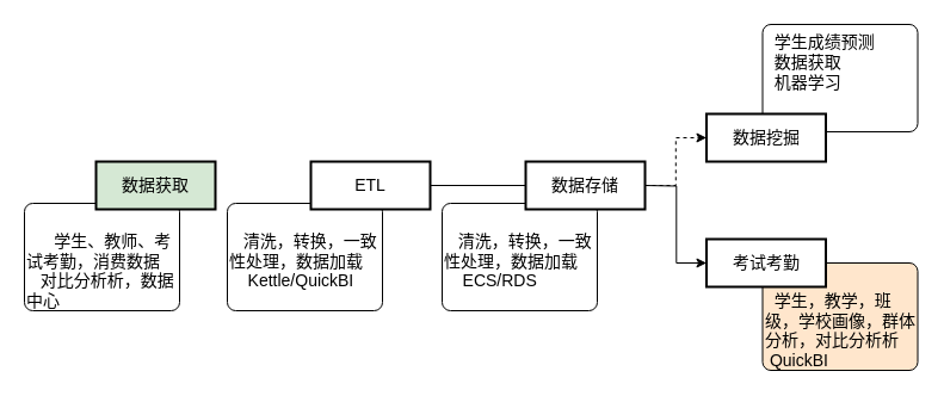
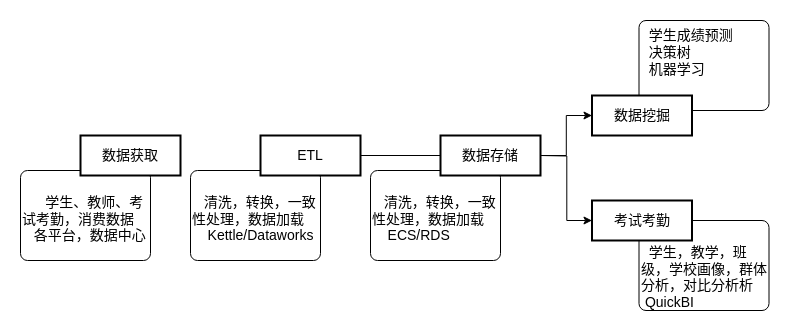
  <mxCell id="0" />
  <mxCell id="1" parent="0" />
- <mxCell id="2" value="&amp;nbsp; &lt;br&gt;&amp;nbsp; &amp;nbsp;清洗，转换，一致性处理，数据加载&lt;br&gt;&amp;nbsp; &amp;nbsp; Kettle/QuickBI" style="rounded=1;whiteSpace=wrap;html=1;absoluteArcSize=1;arcSize=14;strokeWidth=1;fontSize=14;align=left;verticalAlign=top;" vertex="1" parent="1"><mxGeometry x="190" y="170" width="130" height="90" as="geometry" /></mxCell>
+ <mxCell id="2" value="&amp;nbsp; &lt;br&gt;&amp;nbsp; &amp;nbsp;清洗，转换，一致性处理，数据加载&lt;br&gt;&amp;nbsp; &amp;nbsp; Kettle/Dataworks" style="rounded=1;whiteSpace=wrap;html=1;absoluteArcSize=1;arcSize=14;strokeWidth=1;fontSize=14;align=left;verticalAlign=top;" vertex="1" parent="1"><mxGeometry x="190" y="170" width="130" height="90" as="geometry" /></mxCell>
  <mxCell id="3" style="edgeStyle=orthogonalEdgeStyle;rounded=0;orthogonalLoop=1;jettySize=auto;html=1;entryX=0;entryY=0.5;entryDx=0;entryDy=0;fontSize=14;endArrow=none;" edge="1" parent="1" source="4" target="11"><mxGeometry relative="1" as="geometry" /></mxCell>
  <mxCell id="4" value="ETL" style="rounded=0;whiteSpace=wrap;html=1;fontSize=14;strokeWidth=2;" vertex="1" parent="1"><mxGeometry x="260" y="135" width="100" height="40" as="geometry" /></mxCell>
- <mxCell id="5" value="&amp;nbsp; 学生成绩预测&lt;br&gt;&amp;nbsp; 数据获取&lt;br&gt;&amp;nbsp; 机器学习" style="rounded=1;whiteSpace=wrap;html=1;absoluteArcSize=1;arcSize=14;strokeWidth=1;fontSize=14;align=left;verticalAlign=top;" vertex="1" parent="1"><mxGeometry x="638.5" y="20" width="130" height="90" as="geometry" /></mxCell>
+ <mxCell id="5" value="&amp;nbsp; 学生成绩预测&lt;br&gt;&amp;nbsp; 决策树&lt;br&gt;&amp;nbsp; 机器学习" style="rounded=1;whiteSpace=wrap;html=1;absoluteArcSize=1;arcSize=14;strokeWidth=1;fontSize=14;align=left;verticalAlign=top;" vertex="1" parent="1"><mxGeometry x="638.5" y="20" width="130" height="90" as="geometry" /></mxCell>
  <mxCell id="6" value="数据挖掘" style="rounded=0;whiteSpace=wrap;html=1;fontSize=14;strokeWidth=2;" vertex="1" parent="1"><mxGeometry x="591.5" y="95" width="100" height="40" as="geometry" /></mxCell>
- <mxCell id="7" value="&amp;nbsp; &lt;br&gt;&amp;nbsp; &amp;nbsp;&amp;nbsp; &amp;nbsp;学生、教师、考试考勤，消费数据&lt;br&gt;&amp;nbsp; &amp;nbsp;对比分析析，数据中心" style="rounded=1;whiteSpace=wrap;html=1;absoluteArcSize=1;arcSize=14;strokeWidth=1;fontSize=14;align=left;verticalAlign=top;" vertex="1" parent="1"><mxGeometry x="20" y="170" width="130" height="90" as="geometry" /></mxCell>
- <mxCell id="8" value="数据获取" style="rounded=0;whiteSpace=wrap;html=1;fontSize=14;strokeWidth=2;fillColor=#d5e8d4;" vertex="1" parent="1"><mxGeometry x="80" y="135" width="100" height="40" as="geometry" /></mxCell>
+ <mxCell id="7" value="&amp;nbsp; &lt;br&gt;&amp;nbsp; &amp;nbsp;&amp;nbsp; &amp;nbsp;学生、教师、考试考勤，消费数据&lt;br&gt;&amp;nbsp; &amp;nbsp;各平台，数据中心" style="rounded=1;whiteSpace=wrap;html=1;absoluteArcSize=1;arcSize=14;strokeWidth=1;fontSize=14;align=left;verticalAlign=top;" vertex="1" parent="1"><mxGeometry x="20" y="170" width="130" height="90" as="geometry" /></mxCell>
+ <mxCell id="8" value="数据获取" style="rounded=0;whiteSpace=wrap;html=1;fontSize=14;strokeWidth=2;" vertex="1" parent="1"><mxGeometry x="80" y="135" width="100" height="40" as="geometry" /></mxCell>
  <mxCell id="9" value="&amp;nbsp; &lt;br&gt;&amp;nbsp; &amp;nbsp;清洗，转换，一致性处理，数据加载&lt;br&gt;&amp;nbsp; &amp;nbsp; ECS/RDS" style="rounded=1;whiteSpace=wrap;html=1;absoluteArcSize=1;arcSize=14;strokeWidth=1;fontSize=14;align=left;verticalAlign=top;" vertex="1" parent="1"><mxGeometry x="370" y="170" width="130" height="90" as="geometry" /></mxCell>
- <mxCell id="10" style="edgeStyle=orthogonalEdgeStyle;rounded=0;orthogonalLoop=1;jettySize=auto;html=1;entryX=0;entryY=0.5;entryDx=0;entryDy=0;fontSize=14;dashed=1;" edge="1" parent="1" source="11" target="6"><mxGeometry relative="1" as="geometry" /></mxCell>
+ <mxCell id="10" style="edgeStyle=orthogonalEdgeStyle;rounded=0;orthogonalLoop=1;jettySize=auto;html=1;entryX=0;entryY=0.5;entryDx=0;entryDy=0;fontSize=14;" edge="1" parent="1" source="11" target="6"><mxGeometry relative="1" as="geometry" /></mxCell>
  <mxCell id="11" value="数据存储" style="rounded=0;whiteSpace=wrap;html=1;fontSize=14;strokeWidth=2;" vertex="1" parent="1"><mxGeometry x="440" y="135" width="100" height="40" as="geometry" /></mxCell>
  <mxCell id="12" style="edgeStyle=orthogonalEdgeStyle;rounded=0;orthogonalLoop=1;jettySize=auto;html=1;entryX=0;entryY=0.5;entryDx=0;entryDy=0;fontSize=14;" edge="1" parent="1" target="14"><mxGeometry relative="1" as="geometry"><mxPoint x="540" y="155" as="sourcePoint" /></mxGeometry></mxCell>
- <mxCell id="13" value="&amp;nbsp;&lt;br&gt;&amp;nbsp; 学生，教学，班级，学校画像，群体分析，对比分析析&lt;br&gt;&amp;nbsp;QuickBI" style="rounded=1;whiteSpace=wrap;html=1;absoluteArcSize=1;arcSize=14;strokeWidth=1;fontSize=14;align=left;verticalAlign=top;fillColor=#ffe6cc;" vertex="1" parent="1"><mxGeometry x="638.5" y="220" width="130" height="90" as="geometry" /></mxCell>
+ <mxCell id="13" value="&amp;nbsp;&lt;br&gt;&amp;nbsp; 学生，教学，班级，学校画像，群体分析，对比分析析&lt;br&gt;&amp;nbsp;QuickBI" style="rounded=1;whiteSpace=wrap;html=1;absoluteArcSize=1;arcSize=14;strokeWidth=1;fontSize=14;align=left;verticalAlign=top;" vertex="1" parent="1"><mxGeometry x="638.5" y="220" width="130" height="90" as="geometry" /></mxCell>
  <mxCell id="14" value="考试考勤" style="rounded=0;whiteSpace=wrap;html=1;fontSize=14;strokeWidth=2;" vertex="1" parent="1"><mxGeometry x="591.5" y="200" width="100" height="40" as="geometry" /></mxCell>
